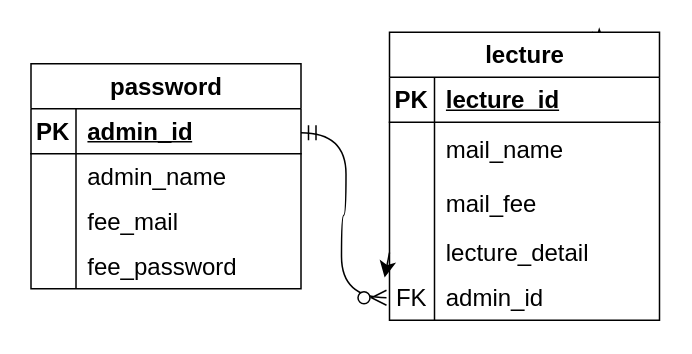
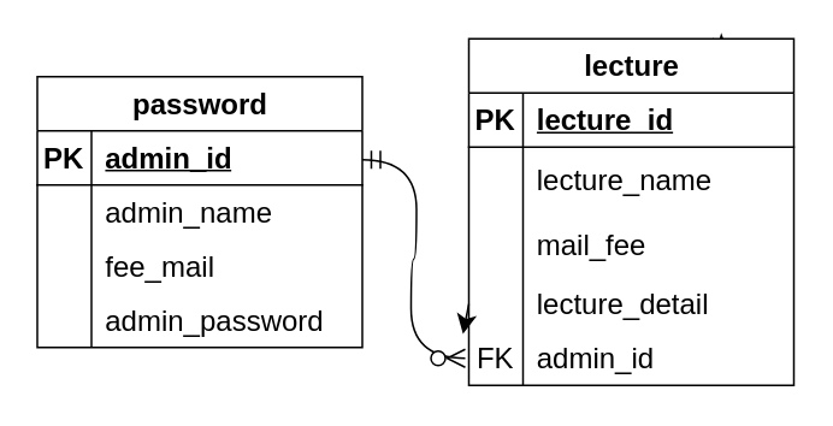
  <mxCell id="0" />
  <mxCell id="1" parent="0" />
  <mxCell id="2" value="password" style="shape=table;startSize=30;container=1;collapsible=1;childLayout=tableLayout;fixedRows=1;rowLines=0;fontStyle=1;align=center;resizeLast=1;html=1;fontSize=16;labelBackgroundColor=none;" vertex="1" parent="1"><mxGeometry x="20" y="42" width="180" height="150" as="geometry" /></mxCell>
  <mxCell id="3" value="" style="shape=tableRow;horizontal=0;startSize=0;swimlaneHead=0;swimlaneBody=0;fillColor=none;collapsible=0;dropTarget=0;points=[[0,0.5],[1,0.5]];portConstraint=eastwest;top=0;left=0;right=0;bottom=1;fontSize=16;labelBackgroundColor=none;" vertex="1" parent="2"><mxGeometry y="30" width="180" height="30" as="geometry" /></mxCell>
  <mxCell id="4" value="PK" style="shape=partialRectangle;connectable=0;fillColor=none;top=0;left=0;bottom=0;right=0;fontStyle=1;overflow=hidden;whiteSpace=wrap;html=1;fontSize=16;labelBackgroundColor=none;" vertex="1" parent="3"><mxGeometry width="30" height="30" as="geometry"><mxRectangle width="30" height="30" as="alternateBounds" /></mxGeometry></mxCell>
  <mxCell id="5" value="admin_id" style="shape=partialRectangle;connectable=0;fillColor=none;top=0;left=0;bottom=0;right=0;align=left;spacingLeft=6;fontStyle=5;overflow=hidden;whiteSpace=wrap;html=1;fontSize=16;labelBackgroundColor=none;" vertex="1" parent="3"><mxGeometry x="30" width="150" height="30" as="geometry"><mxRectangle width="150" height="30" as="alternateBounds" /></mxGeometry></mxCell>
  <mxCell id="6" value="" style="shape=tableRow;horizontal=0;startSize=0;swimlaneHead=0;swimlaneBody=0;fillColor=none;collapsible=0;dropTarget=0;points=[[0,0.5],[1,0.5]];portConstraint=eastwest;top=0;left=0;right=0;bottom=0;fontSize=16;labelBackgroundColor=none;" vertex="1" parent="2"><mxGeometry y="60" width="180" height="30" as="geometry" /></mxCell>
  <mxCell id="7" value="" style="shape=partialRectangle;connectable=0;fillColor=none;top=0;left=0;bottom=0;right=0;editable=1;overflow=hidden;whiteSpace=wrap;html=1;fontSize=16;labelBackgroundColor=none;" vertex="1" parent="6"><mxGeometry width="30" height="30" as="geometry"><mxRectangle width="30" height="30" as="alternateBounds" /></mxGeometry></mxCell>
  <mxCell id="8" value="admin_name" style="shape=partialRectangle;connectable=0;fillColor=none;top=0;left=0;bottom=0;right=0;align=left;spacingLeft=6;overflow=hidden;whiteSpace=wrap;html=1;fontSize=16;labelBackgroundColor=none;" vertex="1" parent="6"><mxGeometry x="30" width="150" height="30" as="geometry"><mxRectangle width="150" height="30" as="alternateBounds" /></mxGeometry></mxCell>
  <mxCell id="9" value="" style="shape=tableRow;horizontal=0;startSize=0;swimlaneHead=0;swimlaneBody=0;fillColor=none;collapsible=0;dropTarget=0;points=[[0,0.5],[1,0.5]];portConstraint=eastwest;top=0;left=0;right=0;bottom=0;fontSize=16;labelBackgroundColor=none;" vertex="1" parent="2"><mxGeometry y="90" width="180" height="30" as="geometry" /></mxCell>
  <mxCell id="10" value="" style="shape=partialRectangle;connectable=0;fillColor=none;top=0;left=0;bottom=0;right=0;editable=1;overflow=hidden;whiteSpace=wrap;html=1;fontSize=16;labelBackgroundColor=none;" vertex="1" parent="9"><mxGeometry width="30" height="30" as="geometry"><mxRectangle width="30" height="30" as="alternateBounds" /></mxGeometry></mxCell>
  <mxCell id="11" value="fee_mail" style="shape=partialRectangle;connectable=0;fillColor=none;top=0;left=0;bottom=0;right=0;align=left;spacingLeft=6;overflow=hidden;whiteSpace=wrap;html=1;fontSize=16;labelBackgroundColor=none;" vertex="1" parent="9"><mxGeometry x="30" width="150" height="30" as="geometry"><mxRectangle width="150" height="30" as="alternateBounds" /></mxGeometry></mxCell>
  <mxCell id="12" value="" style="shape=tableRow;horizontal=0;startSize=0;swimlaneHead=0;swimlaneBody=0;fillColor=none;collapsible=0;dropTarget=0;points=[[0,0.5],[1,0.5]];portConstraint=eastwest;top=0;left=0;right=0;bottom=0;fontSize=16;labelBackgroundColor=none;" vertex="1" parent="2"><mxGeometry y="120" width="180" height="30" as="geometry" /></mxCell>
  <mxCell id="13" value="" style="shape=partialRectangle;connectable=0;fillColor=none;top=0;left=0;bottom=0;right=0;editable=1;overflow=hidden;whiteSpace=wrap;html=1;fontSize=16;labelBackgroundColor=none;" vertex="1" parent="12"><mxGeometry width="30" height="30" as="geometry"><mxRectangle width="30" height="30" as="alternateBounds" /></mxGeometry></mxCell>
- <mxCell id="14" value="fee_password" style="shape=partialRectangle;connectable=0;fillColor=none;top=0;left=0;bottom=0;right=0;align=left;spacingLeft=6;overflow=hidden;whiteSpace=wrap;html=1;fontSize=16;labelBackgroundColor=none;" vertex="1" parent="12"><mxGeometry x="30" width="150" height="30" as="geometry"><mxRectangle width="150" height="30" as="alternateBounds" /></mxGeometry></mxCell>
+ <mxCell id="14" value="admin_password" style="shape=partialRectangle;connectable=0;fillColor=none;top=0;left=0;bottom=0;right=0;align=left;spacingLeft=6;overflow=hidden;whiteSpace=wrap;html=1;fontSize=16;labelBackgroundColor=none;" vertex="1" parent="12"><mxGeometry x="30" width="150" height="30" as="geometry"><mxRectangle width="150" height="30" as="alternateBounds" /></mxGeometry></mxCell>
  <mxCell id="15" style="edgeStyle=none;curved=1;rounded=0;orthogonalLoop=1;jettySize=auto;html=1;exitX=0.75;exitY=0;exitDx=0;exitDy=0;fontSize=12;startSize=8;endSize=8;" edge="1" parent="1" source="16"><mxGeometry relative="1" as="geometry"><mxPoint x="403.138" y="29.483" as="targetPoint" /></mxGeometry></mxCell>
  <mxCell id="16" value="lecture" style="shape=table;startSize=30;container=1;collapsible=1;childLayout=tableLayout;fixedRows=1;rowLines=0;fontStyle=1;align=center;resizeLast=1;html=1;fontSize=16;labelBackgroundColor=none;" vertex="1" parent="1"><mxGeometry x="259" y="20.93" width="180" height="192.147" as="geometry" /></mxCell>
  <mxCell id="17" value="" style="shape=tableRow;horizontal=0;startSize=0;swimlaneHead=0;swimlaneBody=0;fillColor=none;collapsible=0;dropTarget=0;points=[[0,0.5],[1,0.5]];portConstraint=eastwest;top=0;left=0;right=0;bottom=1;fontSize=16;labelBackgroundColor=none;" vertex="1" parent="16"><mxGeometry y="30" width="180" height="30" as="geometry" /></mxCell>
  <mxCell id="18" value="PK" style="shape=partialRectangle;connectable=0;fillColor=none;top=0;left=0;bottom=0;right=0;fontStyle=1;overflow=hidden;whiteSpace=wrap;html=1;fontSize=16;labelBackgroundColor=none;" vertex="1" parent="17"><mxGeometry width="30" height="30" as="geometry"><mxRectangle width="30" height="30" as="alternateBounds" /></mxGeometry></mxCell>
  <mxCell id="19" value="lecture_id" style="shape=partialRectangle;connectable=0;fillColor=none;top=0;left=0;bottom=0;right=0;align=left;spacingLeft=6;fontStyle=5;overflow=hidden;whiteSpace=wrap;html=1;fontSize=16;labelBackgroundColor=none;" vertex="1" parent="17"><mxGeometry x="30" width="150" height="30" as="geometry"><mxRectangle width="150" height="30" as="alternateBounds" /></mxGeometry></mxCell>
  <mxCell id="20" value="" style="shape=tableRow;horizontal=0;startSize=0;swimlaneHead=0;swimlaneBody=0;fillColor=none;collapsible=0;dropTarget=0;points=[[0,0.5],[1,0.5]];portConstraint=eastwest;top=0;left=0;right=0;bottom=0;fontSize=16;labelBackgroundColor=none;" vertex="1" parent="16"><mxGeometry y="60" width="180" height="36" as="geometry" /></mxCell>
  <mxCell id="21" value="" style="shape=partialRectangle;connectable=0;fillColor=none;top=0;left=0;bottom=0;right=0;editable=1;overflow=hidden;whiteSpace=wrap;html=1;fontSize=16;labelBackgroundColor=none;" vertex="1" parent="20"><mxGeometry width="30" height="36" as="geometry"><mxRectangle width="30" height="36" as="alternateBounds" /></mxGeometry></mxCell>
- <mxCell id="22" value="mail_name" style="shape=partialRectangle;connectable=0;fillColor=none;top=0;left=0;bottom=0;right=0;align=left;spacingLeft=6;overflow=hidden;whiteSpace=wrap;html=1;fontSize=16;labelBackgroundColor=none;" vertex="1" parent="20"><mxGeometry x="30" width="150" height="36" as="geometry"><mxRectangle width="150" height="36" as="alternateBounds" /></mxGeometry></mxCell>
+ <mxCell id="22" value="lecture_name" style="shape=partialRectangle;connectable=0;fillColor=none;top=0;left=0;bottom=0;right=0;align=left;spacingLeft=6;overflow=hidden;whiteSpace=wrap;html=1;fontSize=16;labelBackgroundColor=none;" vertex="1" parent="20"><mxGeometry x="30" width="150" height="36" as="geometry"><mxRectangle width="150" height="36" as="alternateBounds" /></mxGeometry></mxCell>
  <mxCell id="23" value="" style="shape=tableRow;horizontal=0;startSize=0;swimlaneHead=0;swimlaneBody=0;fillColor=none;collapsible=0;dropTarget=0;points=[[0,0.5],[1,0.5]];portConstraint=eastwest;top=0;left=0;right=0;bottom=0;fontSize=16;labelBackgroundColor=none;" vertex="1" parent="16"><mxGeometry y="96" width="180" height="36" as="geometry" /></mxCell>
  <mxCell id="24" value="" style="shape=partialRectangle;connectable=0;fillColor=none;top=0;left=0;bottom=0;right=0;editable=1;overflow=hidden;whiteSpace=wrap;html=1;fontSize=16;labelBackgroundColor=none;" vertex="1" parent="23"><mxGeometry width="30" height="36" as="geometry"><mxRectangle width="30" height="36" as="alternateBounds" /></mxGeometry></mxCell>
  <mxCell id="25" value="mail_fee" style="shape=partialRectangle;connectable=0;fillColor=none;top=0;left=0;bottom=0;right=0;align=left;spacingLeft=6;overflow=hidden;whiteSpace=wrap;html=1;fontSize=16;labelBackgroundColor=none;" vertex="1" parent="23"><mxGeometry x="30" width="150" height="36" as="geometry"><mxRectangle width="150" height="36" as="alternateBounds" /></mxGeometry></mxCell>
  <mxCell id="26" value="" style="shape=tableRow;horizontal=0;startSize=0;swimlaneHead=0;swimlaneBody=0;fillColor=none;collapsible=0;dropTarget=0;points=[[0,0.5],[1,0.5]];portConstraint=eastwest;top=0;left=0;right=0;bottom=0;fontSize=16;labelBackgroundColor=none;" vertex="1" parent="16"><mxGeometry y="132" width="180" height="30" as="geometry" /></mxCell>
  <mxCell id="27" value="" style="shape=partialRectangle;connectable=0;fillColor=none;top=0;left=0;bottom=0;right=0;editable=1;overflow=hidden;whiteSpace=wrap;html=1;fontSize=16;labelBackgroundColor=none;" vertex="1" parent="26"><mxGeometry width="30" height="30" as="geometry"><mxRectangle width="30" height="30" as="alternateBounds" /></mxGeometry></mxCell>
  <mxCell id="28" value="lecture_detail" style="shape=partialRectangle;connectable=0;fillColor=none;top=0;left=0;bottom=0;right=0;align=left;spacingLeft=6;overflow=hidden;whiteSpace=wrap;html=1;fontSize=16;labelBackgroundColor=none;" vertex="1" parent="26"><mxGeometry x="30" width="150" height="30" as="geometry"><mxRectangle width="150" height="30" as="alternateBounds" /></mxGeometry></mxCell>
  <mxCell id="29" style="shape=tableRow;horizontal=0;startSize=0;swimlaneHead=0;swimlaneBody=0;fillColor=none;collapsible=0;dropTarget=0;points=[[0,0.5],[1,0.5]];portConstraint=eastwest;top=0;left=0;right=0;bottom=0;fontSize=16;labelBackgroundColor=none;" vertex="1" parent="16"><mxGeometry y="162" width="180" height="30" as="geometry" /></mxCell>
  <mxCell id="30" value="FK" style="shape=partialRectangle;connectable=0;fillColor=none;top=0;left=0;bottom=0;right=0;editable=1;overflow=hidden;whiteSpace=wrap;html=1;fontSize=16;labelBackgroundColor=none;" vertex="1" parent="29"><mxGeometry width="30" height="30" as="geometry"><mxRectangle width="30" height="30" as="alternateBounds" /></mxGeometry></mxCell>
  <mxCell id="31" value="admin_id" style="shape=partialRectangle;connectable=0;fillColor=none;top=0;left=0;bottom=0;right=0;align=left;spacingLeft=6;overflow=hidden;whiteSpace=wrap;html=1;fontSize=16;labelBackgroundColor=none;" vertex="1" parent="29"><mxGeometry x="30" width="150" height="30" as="geometry"><mxRectangle width="150" height="30" as="alternateBounds" /></mxGeometry></mxCell>
  <mxCell id="32" style="edgeStyle=none;curved=1;rounded=0;orthogonalLoop=1;jettySize=auto;html=1;exitX=0;exitY=0.5;exitDx=0;exitDy=0;fontSize=12;startSize=8;endSize=8;entryX=-0.018;entryY=1.053;entryDx=0;entryDy=0;entryPerimeter=0;" edge="1" parent="16" source="26" target="26"><mxGeometry relative="1" as="geometry"><mxPoint y="147.07" as="targetPoint" /></mxGeometry></mxCell>
  <mxCell id="33" value="" style="edgeStyle=entityRelationEdgeStyle;fontSize=12;html=1;endArrow=ERzeroToMany;startArrow=ERmandOne;rounded=0;startSize=8;endSize=8;curved=1;" edge="1" parent="1"><mxGeometry width="100" height="100" relative="1" as="geometry"><mxPoint x="200" y="88" as="sourcePoint" /><mxPoint x="257" y="198" as="targetPoint" /></mxGeometry></mxCell>
